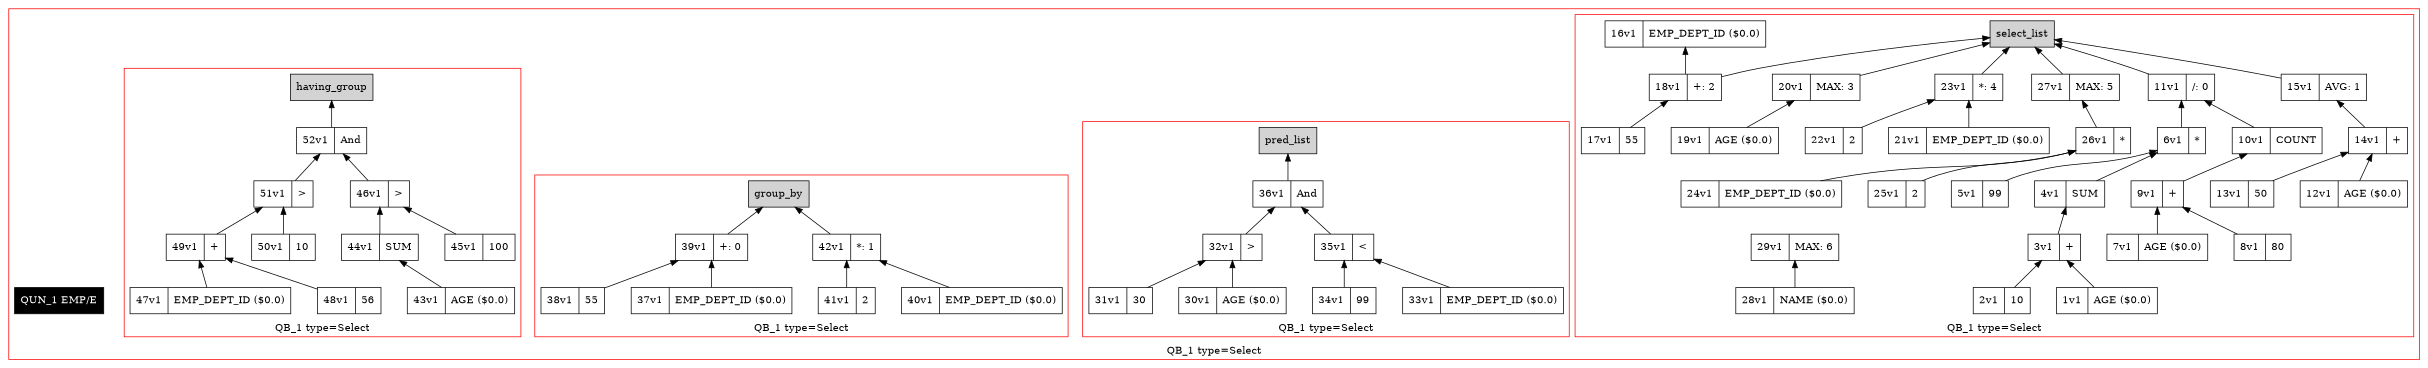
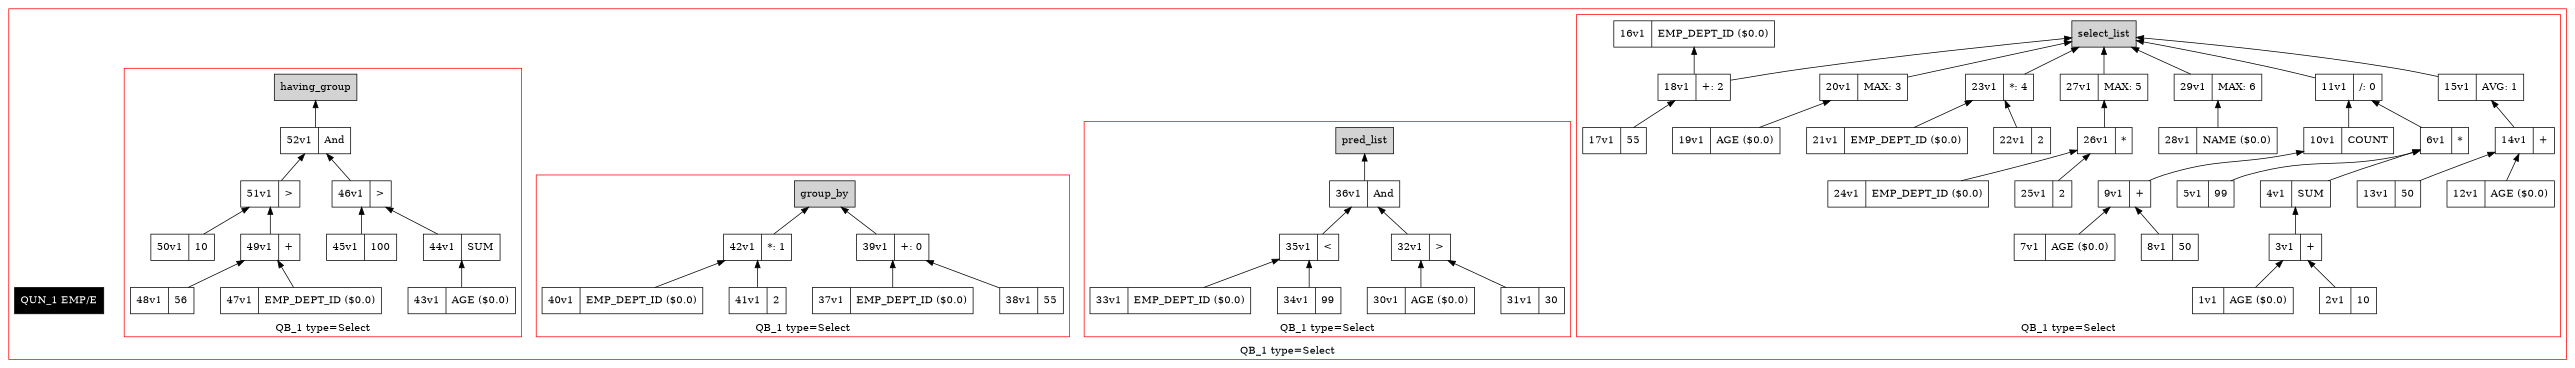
  digraph {
    nodesep=0.5
    ordering=in
    rankdir=BT
    node [shape=record]
    n1 [label=select_list shape=box style=filled]
    n2 [label="11v1|/: 0"]
    n3 [label="6v1|*"]
    n4 [label="4v1|SUM"]
    n5 [label="3v1|+"]
    n6 [label="1v1|AGE ($0.0)"]
    n7 [label="2v1|10"]
    n8 [label="5v1|99"]
    n9 [label="10v1|COUNT"]
    n10 [label="9v1|+"]
    n11 [label="7v1|AGE ($0.0)"]
-   n12 [label="8v1|80"]
+   n12 [label="8v1|50"]
    n13 [label="15v1|AVG: 1"]
    n14 [label="14v1|+"]
    n15 [label="12v1|AGE ($0.0)"]
    n16 [label="13v1|50"]
    n17 [label="18v1|+: 2"]
    n18 [label="16v1|EMP_DEPT_ID ($0.0)"]
    n19 [label="17v1|55"]
    n20 [label="20v1|MAX: 3"]
    n21 [label="19v1|AGE ($0.0)"]
    n22 [label="23v1|*: 4"]
    n23 [label="21v1|EMP_DEPT_ID ($0.0)"]
    n24 [label="22v1|2"]
    n25 [label="27v1|MAX: 5"]
    n26 [label="26v1|*"]
    n27 [label="24v1|EMP_DEPT_ID ($0.0)"]
    n28 [label="25v1|2"]
    n29 [label="29v1|MAX: 6"]
    n30 [label="28v1|NAME ($0.0)"]
    n31 [label="36v1|And"]
    n32 [label=pred_list shape=box style=filled]
    n33 [label="32v1|\>"]
    n34 [label="30v1|AGE ($0.0)"]
    n35 [label="31v1|30"]
    n36 [label="35v1|\<"]
    n37 [label="33v1|EMP_DEPT_ID ($0.0)"]
    n38 [label="34v1|99"]
    n39 [label=group_by shape=box style=filled]
    n40 [label="39v1|+: 0"]
    n41 [label="37v1|EMP_DEPT_ID ($0.0)"]
    n42 [label="38v1|55"]
    n43 [label="42v1|*: 1"]
    n44 [label="40v1|EMP_DEPT_ID ($0.0)"]
    n45 [label="41v1|2"]
    n46 [label="52v1|And"]
    n47 [label=having_group shape=box style=filled]
    n48 [label="46v1|\>"]
    n49 [label="44v1|SUM"]
    n50 [label="43v1|AGE ($0.0)"]
    n51 [label="45v1|100"]
    n52 [label="51v1|\>"]
    n53 [label="49v1|+"]
    n54 [label="47v1|EMP_DEPT_ID ($0.0)"]
    n55 [label="48v1|56"]
    n56 [label="50v1|10"]
    n57 [fillcolor=black fontcolor=white label="QUN_1 EMP/E" style=filled]
    subgraph cluster_1 {
      color=red
      label="QB_1 type=Select"
      n57
      subgraph cluster_2 {
        color=red
        label="QB_1 type=Select"
        n1
        n2
        n3
        n4
        n5
        n6
        n7
        n8
        n9
        n10
        n11
        n12
        n13
        n14
        n15
        n16
        n17
        n18
        n19
        n20
        n21
        n22
        n23
        n24
        n25
        n26
        n27
        n28
        n29
        n30
      }
      subgraph cluster_3 {
        color=red
        label="QB_1 type=Select"
        n31
        n32
        n33
        n34
        n35
        n36
        n37
        n38
      }
      subgraph cluster_4 {
        color=red
        label="QB_1 type=Select"
        n39
        n40
        n41
        n42
        n43
        n44
        n45
      }
      subgraph cluster_5 {
        color=red
        label="QB_1 type=Select"
        n46
        n47
        n48
        n49
        n50
        n51
        n52
        n53
        n54
        n55
        n56
      }
    }
    n2 -> n1
    n3 -> n2
    n4 -> n3
    n5 -> n4
    n6 -> n5
    n7 -> n5
    n8 -> n3
    n9 -> n2
    n10 -> n9
    n11 -> n10
    n12 -> n10
    n13 -> n1
    n14 -> n13
    n15 -> n14
    n16 -> n14
    n17 -> n1
    n17 -> n18
    n19 -> n17
    n20 -> n1
    n21 -> n20
    n22 -> n1
    n23 -> n22
    n24 -> n22
    n25 -> n1
    n26 -> n25
    n27 -> n26
    n28 -> n26
+   n29 -> n1
    n30 -> n29
    n31 -> n32
    n33 -> n31
    n34 -> n33
    n35 -> n33
    n36 -> n31
    n37 -> n36
    n38 -> n36
    n40 -> n39
    n41 -> n40
    n42 -> n40
    n43 -> n39
    n44 -> n43
    n45 -> n43
    n46 -> n47
    n48 -> n46
    n49 -> n48
    n50 -> n49
    n51 -> n48
    n52 -> n46
    n53 -> n52
    n54 -> n53
    n55 -> n53
    n56 -> n52
  }
